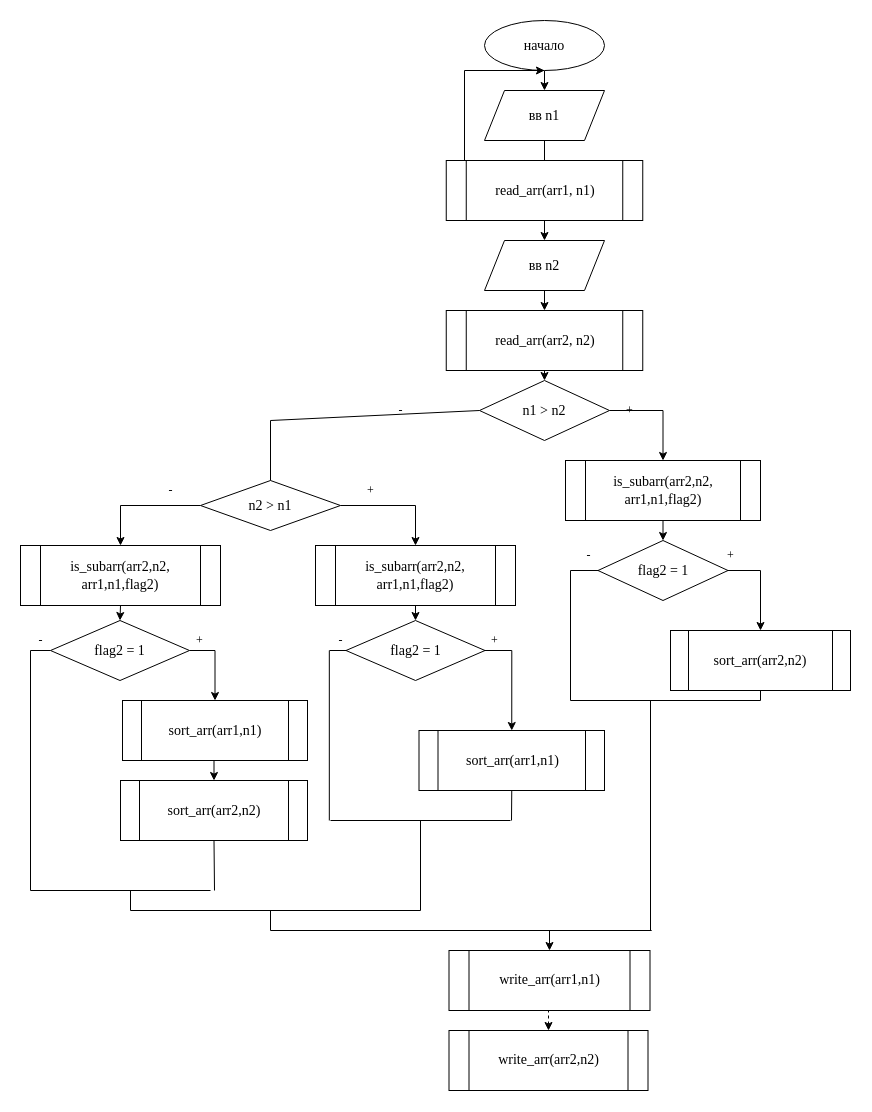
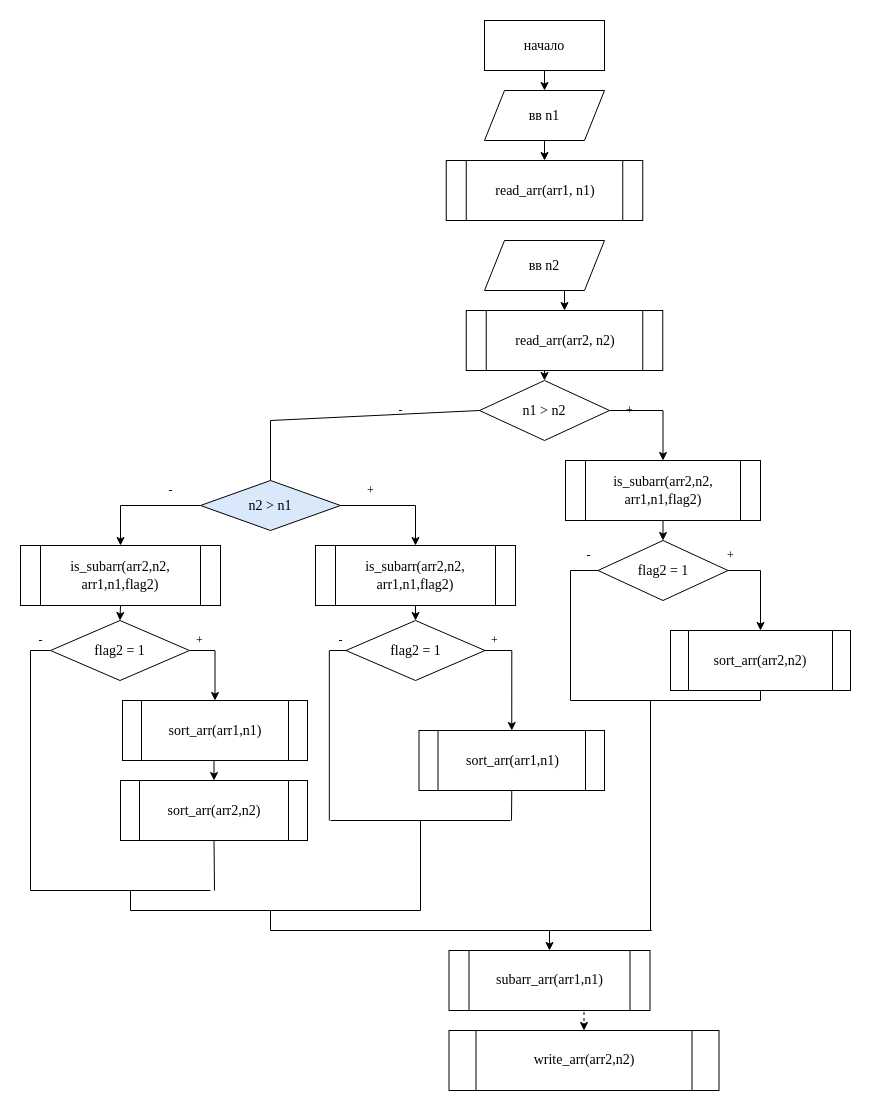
  <mxCell id="0" />
  <mxCell id="1" parent="0" />
  <mxCell id="2" style="edgeStyle=orthogonalEdgeStyle;rounded=0;orthogonalLoop=1;jettySize=auto;html=1;exitX=0.5;exitY=1;exitDx=0;exitDy=0;entryX=0.5;entryY=0;entryDx=0;entryDy=0;fontSize=14;" parent="1" source="3" edge="1"><mxGeometry relative="1" as="geometry"><mxPoint x="544" y="90" as="targetPoint" /></mxGeometry></mxCell>
- <mxCell id="3" value="&lt;font face=&quot;Lucida Console&quot; style=&quot;font-size: 14px;&quot;&gt;начало&lt;/font&gt;" style="ellipse;whiteSpace=wrap;html=1;fontSize=14;" parent="1" vertex="1"><mxGeometry x="484" width="120" height="50" as="geometry" y="20" /></mxCell>
- <mxCell id="4" style="edgeStyle=orthogonalEdgeStyle;rounded=0;orthogonalLoop=1;jettySize=auto;html=1;exitX=0.5;exitY=1;exitDx=0;exitDy=0;" parent="1" source="5" target="3" edge="1"><mxGeometry relative="1" as="geometry" /></mxCell>
+ <mxCell id="3" value="&lt;font face=&quot;Lucida Console&quot; style=&quot;font-size: 14px;&quot;&gt;начало&lt;/font&gt;" style="whiteSpace=wrap;html=1;fontSize=14;rounded=0;" parent="1" vertex="1"><mxGeometry x="484" width="120" height="50" as="geometry" y="20" /></mxCell>
+ <mxCell id="4" style="edgeStyle=orthogonalEdgeStyle;rounded=0;orthogonalLoop=1;jettySize=auto;html=1;exitX=0.5;exitY=1;exitDx=0;exitDy=0;entryX=0.5;entryY=0;entryDx=0;entryDy=0;" parent="1" source="5" target="7" edge="1"><mxGeometry relative="1" as="geometry" /></mxCell>
  <mxCell id="5" value="&lt;font face=&quot;Lucida Console&quot; style=&quot;font-size: 14px;&quot;&gt;вв n1&lt;/font&gt;" style="shape=parallelogram;perimeter=parallelogramPerimeter;whiteSpace=wrap;html=1;fixedSize=1;fontSize=14;" parent="1" vertex="1"><mxGeometry x="484" y="90" width="120" height="50" as="geometry" /></mxCell>
- <mxCell id="6" style="edgeStyle=orthogonalEdgeStyle;rounded=0;orthogonalLoop=1;jettySize=auto;html=1;exitX=0.5;exitY=1;exitDx=0;exitDy=0;entryX=0.5;entryY=0;entryDx=0;entryDy=0;" parent="1" source="7" target="9" edge="1"><mxGeometry relative="1" as="geometry" /></mxCell>
  <mxCell id="7" value="&lt;font face=&quot;Lucida Console&quot; style=&quot;font-size: 14px&quot;&gt;read_arr(arr1, n1)&lt;/font&gt;" style="shape=process;whiteSpace=wrap;html=1;backgroundOutline=1;fontSize=14;" parent="1" vertex="1"><mxGeometry x="445.75" y="160" width="196.5" height="60" as="geometry" /></mxCell>
  <mxCell id="8" style="edgeStyle=orthogonalEdgeStyle;rounded=0;orthogonalLoop=1;jettySize=auto;html=1;exitX=0.5;exitY=1;exitDx=0;exitDy=0;entryX=0.5;entryY=0;entryDx=0;entryDy=0;" parent="1" source="9" target="11" edge="1"><mxGeometry relative="1" as="geometry" /></mxCell>
  <mxCell id="9" value="&lt;font face=&quot;Lucida Console&quot; style=&quot;font-size: 14px;&quot;&gt;вв n2&lt;/font&gt;" style="shape=parallelogram;perimeter=parallelogramPerimeter;whiteSpace=wrap;html=1;fixedSize=1;fontSize=14;" parent="1" vertex="1"><mxGeometry x="484" y="240" width="120" height="50" as="geometry" /></mxCell>
  <mxCell id="10" style="edgeStyle=orthogonalEdgeStyle;rounded=0;orthogonalLoop=1;jettySize=auto;html=1;exitX=0.5;exitY=1;exitDx=0;exitDy=0;entryX=0.5;entryY=0;entryDx=0;entryDy=0;" parent="1" source="11" target="13" edge="1"><mxGeometry relative="1" as="geometry" /></mxCell>
- <mxCell id="11" value="&lt;font face=&quot;Lucida Console&quot; style=&quot;font-size: 14px&quot;&gt;read_arr(arr2, n2)&lt;/font&gt;" style="shape=process;whiteSpace=wrap;html=1;backgroundOutline=1;fontSize=14;" parent="1" vertex="1"><mxGeometry x="445.75" y="310" width="196.5" height="60" as="geometry" /></mxCell>
+ <mxCell id="11" value="&lt;font face=&quot;Lucida Console&quot; style=&quot;font-size: 14px&quot;&gt;read_arr(arr2, n2)&lt;/font&gt;" style="shape=process;whiteSpace=wrap;html=1;backgroundOutline=1;fontSize=14;" parent="1" vertex="1"><mxGeometry x="465.75" y="310" width="196.5" height="60" as="geometry" /></mxCell>
  <mxCell id="12" style="edgeStyle=orthogonalEdgeStyle;rounded=0;orthogonalLoop=1;jettySize=auto;html=1;exitX=1;exitY=0.5;exitDx=0;exitDy=0;entryX=0.5;entryY=0;entryDx=0;entryDy=0;" parent="1" source="13" target="15" edge="1"><mxGeometry relative="1" as="geometry" /></mxCell>
  <mxCell id="13" value="&lt;font face=&quot;Lucida Console&quot; style=&quot;font-size: 14px;&quot;&gt;n1 &amp;gt; n2&lt;/font&gt;" style="rhombus;whiteSpace=wrap;html=1;fontSize=14;" parent="1" vertex="1"><mxGeometry x="479" y="380" width="130" height="60" as="geometry" /></mxCell>
  <mxCell id="14" style="edgeStyle=orthogonalEdgeStyle;rounded=0;orthogonalLoop=1;jettySize=auto;html=1;exitX=0.5;exitY=1;exitDx=0;exitDy=0;entryX=0.5;entryY=0;entryDx=0;entryDy=0;" parent="1" source="15" target="17" edge="1"><mxGeometry relative="1" as="geometry" /></mxCell>
  <mxCell id="15" value="&lt;font face=&quot;Lucida Console&quot; style=&quot;font-size: 14px&quot;&gt;is_subarr(arr2,n2,&lt;br style=&quot;font-size: 14px&quot;&gt;arr1,n1,flag2)&lt;/font&gt;" style="shape=process;whiteSpace=wrap;html=1;backgroundOutline=1;fontSize=14;" parent="1" vertex="1"><mxGeometry x="565" y="460" width="195" height="60" as="geometry" /></mxCell>
  <mxCell id="16" style="edgeStyle=orthogonalEdgeStyle;rounded=0;orthogonalLoop=1;jettySize=auto;html=1;exitX=1;exitY=0.5;exitDx=0;exitDy=0;entryX=0.5;entryY=0;entryDx=0;entryDy=0;" parent="1" source="17" target="18" edge="1"><mxGeometry relative="1" as="geometry" /></mxCell>
  <mxCell id="17" value="&lt;font face=&quot;Lucida Console&quot; style=&quot;font-size: 14px;&quot;&gt;flag2 = 1&lt;/font&gt;" style="rhombus;whiteSpace=wrap;html=1;fontSize=14;" parent="1" vertex="1"><mxGeometry x="597.5" y="540" width="130" height="60" as="geometry" /></mxCell>
  <mxCell id="18" value="&lt;font face=&quot;Lucida Console&quot; style=&quot;font-size: 14px;&quot;&gt;sort_arr(arr2,n2)&lt;/font&gt;" style="shape=process;whiteSpace=wrap;html=1;backgroundOutline=1;fontSize=14;" parent="1" vertex="1"><mxGeometry x="670" y="630" width="180" height="60" as="geometry" /></mxCell>
  <mxCell id="19" value="" style="endArrow=none;html=1;entryX=0;entryY=0.5;entryDx=0;entryDy=0;" parent="1" target="17" edge="1"><mxGeometry width="50" height="50" relative="1" as="geometry"><mxPoint x="570" y="570" as="sourcePoint" /><mxPoint x="690" y="860" as="targetPoint" /></mxGeometry></mxCell>
  <mxCell id="20" value="" style="endArrow=none;html=1;" parent="1" edge="1"><mxGeometry width="50" height="50" relative="1" as="geometry"><mxPoint x="570" y="700" as="sourcePoint" /><mxPoint x="570" y="570" as="targetPoint" /></mxGeometry></mxCell>
  <mxCell id="21" value="" style="endArrow=none;html=1;entryX=0.5;entryY=1;entryDx=0;entryDy=0;" parent="1" target="18" edge="1"><mxGeometry width="50" height="50" relative="1" as="geometry"><mxPoint x="760" y="700" as="sourcePoint" /><mxPoint x="690" y="660" as="targetPoint" /></mxGeometry></mxCell>
  <mxCell id="22" value="" style="endArrow=none;html=1;" parent="1" edge="1"><mxGeometry width="50" height="50" relative="1" as="geometry"><mxPoint x="570" y="700" as="sourcePoint" /><mxPoint x="760" y="700" as="targetPoint" /></mxGeometry></mxCell>
  <mxCell id="23" value="&lt;font face=&quot;Lucida Console&quot;&gt;+&lt;/font&gt;" style="text;html=1;align=center;verticalAlign=middle;resizable=0;points=[];autosize=1;" parent="1" vertex="1"><mxGeometry x="619" y="400" width="20" height="20" as="geometry" /></mxCell>
  <mxCell id="24" value="&lt;font face=&quot;Lucida Console&quot;&gt;+&lt;/font&gt;" style="text;html=1;align=center;verticalAlign=middle;resizable=0;points=[];autosize=1;" parent="1" vertex="1"><mxGeometry x="720" y="545" width="20" height="20" as="geometry" /></mxCell>
  <mxCell id="25" value="" style="endArrow=none;html=1;entryX=0;entryY=0.5;entryDx=0;entryDy=0;" parent="1" target="13" edge="1"><mxGeometry width="50" height="50" relative="1" as="geometry"><mxPoint x="270" y="420" as="sourcePoint" /><mxPoint x="660" y="690" as="targetPoint" /></mxGeometry></mxCell>
  <mxCell id="26" style="edgeStyle=orthogonalEdgeStyle;rounded=0;orthogonalLoop=1;jettySize=auto;html=1;exitX=0;exitY=0.5;exitDx=0;exitDy=0;entryX=0.5;entryY=0;entryDx=0;entryDy=0;" parent="1" source="28" target="44" edge="1"><mxGeometry relative="1" as="geometry" /></mxCell>
  <mxCell id="27" style="edgeStyle=orthogonalEdgeStyle;rounded=0;orthogonalLoop=1;jettySize=auto;html=1;exitX=1;exitY=0.5;exitDx=0;exitDy=0;entryX=0.5;entryY=0;entryDx=0;entryDy=0;" parent="1" source="28" target="32" edge="1"><mxGeometry relative="1" as="geometry" /></mxCell>
- <mxCell id="28" value="&lt;font face=&quot;Lucida Console&quot; style=&quot;font-size: 14px;&quot;&gt;n2 &amp;gt; n1&lt;/font&gt;" style="rhombus;whiteSpace=wrap;html=1;fontSize=14;" parent="1" vertex="1"><mxGeometry x="200" y="480" width="140" height="50" as="geometry" /></mxCell>
+ <mxCell id="28" value="&lt;font face=&quot;Lucida Console&quot; style=&quot;font-size: 14px;&quot;&gt;n2 &amp;gt; n1&lt;/font&gt;" style="rhombus;whiteSpace=wrap;html=1;fontSize=14;fillColor=#dae8fc;" parent="1" vertex="1"><mxGeometry x="200" y="480" width="140" height="50" as="geometry" /></mxCell>
  <mxCell id="29" value="" style="endArrow=none;html=1;exitX=0.5;exitY=0;exitDx=0;exitDy=0;" parent="1" source="28" edge="1"><mxGeometry width="50" height="50" relative="1" as="geometry"><mxPoint x="410" y="740" as="sourcePoint" /><mxPoint x="270" y="420" as="targetPoint" /></mxGeometry></mxCell>
  <mxCell id="30" style="edgeStyle=orthogonalEdgeStyle;rounded=0;orthogonalLoop=1;jettySize=auto;html=1;exitX=0.5;exitY=1;exitDx=0;exitDy=0;" parent="1" source="17" target="17" edge="1"><mxGeometry relative="1" as="geometry" /></mxCell>
  <mxCell id="31" style="edgeStyle=orthogonalEdgeStyle;rounded=0;orthogonalLoop=1;jettySize=auto;html=1;exitX=0.5;exitY=1;exitDx=0;exitDy=0;entryX=0.5;entryY=0;entryDx=0;entryDy=0;" parent="1" source="32" target="35" edge="1"><mxGeometry relative="1" as="geometry" /></mxCell>
  <mxCell id="32" value="&lt;span style=&quot;font-family: &amp;#34;lucida console&amp;#34;&quot;&gt;is_subarr(arr2,n2,&lt;/span&gt;&lt;br style=&quot;font-family: &amp;#34;lucida console&amp;#34;&quot;&gt;&lt;span style=&quot;font-family: &amp;#34;lucida console&amp;#34;&quot;&gt;arr1,n1,flag2)&lt;/span&gt;" style="shape=process;whiteSpace=wrap;html=1;backgroundOutline=1;fontSize=14;" parent="1" vertex="1"><mxGeometry x="315" y="545" width="200" height="60" as="geometry" /></mxCell>
  <mxCell id="33" value="&lt;font face=&quot;Lucida Console&quot;&gt;+&lt;/font&gt;" style="text;html=1;align=center;verticalAlign=middle;resizable=0;points=[];autosize=1;" parent="1" vertex="1"><mxGeometry x="360" y="480" width="20" height="20" as="geometry" /></mxCell>
  <mxCell id="34" style="edgeStyle=orthogonalEdgeStyle;rounded=0;orthogonalLoop=1;jettySize=auto;html=1;exitX=1;exitY=0.5;exitDx=0;exitDy=0;entryX=0.5;entryY=0;entryDx=0;entryDy=0;" parent="1" source="35" target="36" edge="1"><mxGeometry relative="1" as="geometry" /></mxCell>
  <mxCell id="35" value="&lt;font face=&quot;Lucida Console&quot; style=&quot;font-size: 14px;&quot;&gt;flag2 = 1&lt;/font&gt;" style="rhombus;whiteSpace=wrap;html=1;fontSize=14;" parent="1" vertex="1"><mxGeometry x="345.5" y="620" width="139" height="60" as="geometry" /></mxCell>
  <mxCell id="36" value="&lt;font face=&quot;Lucida Console&quot; style=&quot;font-size: 14px;&quot;&gt;sort_arr(arr1,n1)&lt;/font&gt;" style="shape=process;whiteSpace=wrap;html=1;backgroundOutline=1;fontSize=14;" parent="1" vertex="1"><mxGeometry x="418.5" y="730" width="185.5" height="60" as="geometry" /></mxCell>
  <mxCell id="37" value="" style="endArrow=none;html=1;entryX=0;entryY=0.5;entryDx=0;entryDy=0;" parent="1" target="35" edge="1"><mxGeometry width="50" height="50" relative="1" as="geometry"><mxPoint x="329" y="650" as="sourcePoint" /><mxPoint x="514.5" y="940" as="targetPoint" /></mxGeometry></mxCell>
  <mxCell id="38" value="" style="endArrow=none;html=1;" parent="1" edge="1"><mxGeometry width="50" height="50" relative="1" as="geometry"><mxPoint x="328.82" y="820" as="sourcePoint" /><mxPoint x="328.82" y="650" as="targetPoint" /></mxGeometry></mxCell>
  <mxCell id="39" value="" style="endArrow=none;html=1;entryX=0.5;entryY=1;entryDx=0;entryDy=0;" parent="1" target="36" edge="1"><mxGeometry width="50" height="50" relative="1" as="geometry"><mxPoint x="511" y="820" as="sourcePoint" /><mxPoint x="514.5" y="740" as="targetPoint" /></mxGeometry></mxCell>
  <mxCell id="40" value="" style="endArrow=none;html=1;" parent="1" edge="1"><mxGeometry width="50" height="50" relative="1" as="geometry"><mxPoint x="330" y="820" as="sourcePoint" /><mxPoint x="510" y="820" as="targetPoint" /></mxGeometry></mxCell>
  <mxCell id="41" value="&lt;font face=&quot;Lucida Console&quot;&gt;+&lt;/font&gt;" style="text;html=1;align=center;verticalAlign=middle;resizable=0;points=[];autosize=1;" parent="1" vertex="1"><mxGeometry x="484" y="630" width="20" height="20" as="geometry" /></mxCell>
  <mxCell id="42" style="edgeStyle=orthogonalEdgeStyle;rounded=0;orthogonalLoop=1;jettySize=auto;html=1;exitX=0.5;exitY=1;exitDx=0;exitDy=0;" parent="1" source="35" target="35" edge="1"><mxGeometry relative="1" as="geometry" /></mxCell>
  <mxCell id="43" style="edgeStyle=orthogonalEdgeStyle;rounded=0;orthogonalLoop=1;jettySize=auto;html=1;exitX=0.5;exitY=1;exitDx=0;exitDy=0;entryX=0.5;entryY=0;entryDx=0;entryDy=0;fontFamily=Lucida Console;" parent="1" source="44" target="46" edge="1"><mxGeometry relative="1" as="geometry" /></mxCell>
  <mxCell id="44" value="&lt;span style=&quot;font-family: &amp;#34;lucida console&amp;#34;&quot;&gt;is_subarr(arr2,n2,&lt;/span&gt;&lt;br style=&quot;font-family: &amp;#34;lucida console&amp;#34;&quot;&gt;&lt;span style=&quot;font-family: &amp;#34;lucida console&amp;#34;&quot;&gt;arr1,n1,flag2)&lt;/span&gt;" style="shape=process;whiteSpace=wrap;html=1;backgroundOutline=1;fontSize=14;" parent="1" vertex="1"><mxGeometry x="20" y="545" width="200" height="60" as="geometry" /></mxCell>
  <mxCell id="45" style="edgeStyle=orthogonalEdgeStyle;rounded=0;orthogonalLoop=1;jettySize=auto;html=1;exitX=1;exitY=0.5;exitDx=0;exitDy=0;entryX=0.5;entryY=0;entryDx=0;entryDy=0;" parent="1" source="46" target="48" edge="1"><mxGeometry relative="1" as="geometry" /></mxCell>
  <mxCell id="46" value="&lt;font face=&quot;Lucida Console&quot; style=&quot;font-size: 14px;&quot;&gt;flag2 = 1&lt;/font&gt;" style="rhombus;whiteSpace=wrap;html=1;fontSize=14;" parent="1" vertex="1"><mxGeometry x="50" y="620" width="139" height="60" as="geometry" /></mxCell>
  <mxCell id="47" style="edgeStyle=orthogonalEdgeStyle;rounded=0;orthogonalLoop=1;jettySize=auto;html=1;exitX=0.5;exitY=1;exitDx=0;exitDy=0;entryX=0.5;entryY=0;entryDx=0;entryDy=0;fontFamily=Lucida Console;" parent="1" source="48" target="54" edge="1"><mxGeometry relative="1" as="geometry" /></mxCell>
  <mxCell id="48" value="&lt;font face=&quot;Lucida Console&quot; style=&quot;font-size: 14px;&quot;&gt;sort_arr(arr1,n1)&lt;/font&gt;" style="shape=process;whiteSpace=wrap;html=1;backgroundOutline=1;fontSize=14;" parent="1" vertex="1"><mxGeometry x="122" y="700" width="185" height="60" as="geometry" /></mxCell>
  <mxCell id="49" value="" style="endArrow=none;html=1;entryX=0;entryY=0.5;entryDx=0;entryDy=0;" parent="1" target="46" edge="1"><mxGeometry width="50" height="50" relative="1" as="geometry"><mxPoint x="30" y="650" as="sourcePoint" /><mxPoint x="265" y="940" as="targetPoint" /></mxGeometry></mxCell>
  <mxCell id="50" value="" style="endArrow=none;html=1;" parent="1" edge="1"><mxGeometry width="50" height="50" relative="1" as="geometry"><mxPoint x="30" y="890" as="sourcePoint" /><mxPoint x="30" y="650" as="targetPoint" /></mxGeometry></mxCell>
  <mxCell id="51" value="" style="endArrow=none;html=1;" parent="1" edge="1"><mxGeometry width="50" height="50" relative="1" as="geometry"><mxPoint x="30" y="890" as="sourcePoint" /><mxPoint x="210" y="890" as="targetPoint" /></mxGeometry></mxCell>
  <mxCell id="52" value="&lt;font&gt;+&lt;/font&gt;" style="text;html=1;align=center;verticalAlign=middle;resizable=0;points=[];autosize=1;fontFamily=Lucida Console;" parent="1" vertex="1"><mxGeometry x="189" y="630" width="20" height="20" as="geometry" /></mxCell>
  <mxCell id="53" style="edgeStyle=orthogonalEdgeStyle;rounded=0;orthogonalLoop=1;jettySize=auto;html=1;exitX=0.5;exitY=1;exitDx=0;exitDy=0;" parent="1" source="46" target="46" edge="1"><mxGeometry relative="1" as="geometry" /></mxCell>
  <mxCell id="54" value="&lt;font face=&quot;Lucida Console&quot; style=&quot;font-size: 14px;&quot;&gt;sort_arr(arr2,n2)&lt;/font&gt;" style="shape=process;whiteSpace=wrap;html=1;backgroundOutline=1;fontSize=14;" parent="1" vertex="1"><mxGeometry x="120" y="780" width="187" height="60" as="geometry" /></mxCell>
  <mxCell id="55" value="" style="endArrow=none;html=1;fontFamily=Lucida Console;entryX=0.5;entryY=1;entryDx=0;entryDy=0;" parent="1" target="54" edge="1"><mxGeometry width="50" height="50" relative="1" as="geometry"><mxPoint x="214" y="890" as="sourcePoint" /><mxPoint x="310" y="740" as="targetPoint" /></mxGeometry></mxCell>
  <mxCell id="56" value="-" style="text;html=1;align=center;verticalAlign=middle;resizable=0;points=[];autosize=1;fontFamily=Lucida Console;" parent="1" vertex="1"><mxGeometry x="390" y="400" width="20" height="20" as="geometry" /></mxCell>
  <mxCell id="57" value="-" style="text;html=1;align=center;verticalAlign=middle;resizable=0;points=[];autosize=1;fontFamily=Lucida Console;" parent="1" vertex="1"><mxGeometry x="577.5" y="545" width="20" height="20" as="geometry" /></mxCell>
  <mxCell id="58" value="-" style="text;html=1;align=center;verticalAlign=middle;resizable=0;points=[];autosize=1;fontFamily=Lucida Console;" parent="1" vertex="1"><mxGeometry x="330" y="630" width="20" height="20" as="geometry" /></mxCell>
  <mxCell id="59" value="-" style="text;html=1;align=center;verticalAlign=middle;resizable=0;points=[];autosize=1;fontFamily=Lucida Console;" parent="1" vertex="1"><mxGeometry x="30" y="630" width="20" height="20" as="geometry" /></mxCell>
  <mxCell id="60" value="-" style="text;html=1;align=center;verticalAlign=middle;resizable=0;points=[];autosize=1;fontFamily=Lucida Console;" parent="1" vertex="1"><mxGeometry x="160" y="480" width="20" height="20" as="geometry" /></mxCell>
  <mxCell id="61" value="" style="endArrow=none;html=1;fontFamily=Lucida Console;" parent="1" edge="1"><mxGeometry width="50" height="50" relative="1" as="geometry"><mxPoint x="130" y="910" as="sourcePoint" /><mxPoint x="130" y="890" as="targetPoint" /></mxGeometry></mxCell>
  <mxCell id="62" value="" style="endArrow=none;html=1;fontFamily=Lucida Console;" parent="1" edge="1"><mxGeometry width="50" height="50" relative="1" as="geometry"><mxPoint x="130" y="910" as="sourcePoint" /><mxPoint x="420" y="910" as="targetPoint" /></mxGeometry></mxCell>
  <mxCell id="63" value="" style="endArrow=none;html=1;fontFamily=Lucida Console;" parent="1" edge="1"><mxGeometry width="50" height="50" relative="1" as="geometry"><mxPoint x="420" y="910" as="sourcePoint" /><mxPoint x="420" y="820" as="targetPoint" /></mxGeometry></mxCell>
  <mxCell id="64" value="" style="endArrow=none;html=1;fontFamily=Lucida Console;" parent="1" edge="1"><mxGeometry width="50" height="50" relative="1" as="geometry"><mxPoint x="270" y="910" as="sourcePoint" /><mxPoint x="270" y="930" as="targetPoint" /></mxGeometry></mxCell>
  <mxCell id="65" value="" style="endArrow=none;html=1;fontFamily=Lucida Console;" parent="1" edge="1"><mxGeometry width="50" height="50" relative="1" as="geometry"><mxPoint x="270" y="930" as="sourcePoint" /><mxPoint x="651.176" y="930" as="targetPoint" /></mxGeometry></mxCell>
  <mxCell id="66" value="" style="endArrow=none;html=1;fontFamily=Lucida Console;" parent="1" edge="1"><mxGeometry width="50" height="50" relative="1" as="geometry"><mxPoint x="650" y="930" as="sourcePoint" /><mxPoint x="650" y="700" as="targetPoint" /></mxGeometry></mxCell>
  <mxCell id="67" style="edgeStyle=orthogonalEdgeStyle;rounded=0;orthogonalLoop=1;jettySize=auto;html=1;exitX=0.5;exitY=1;exitDx=0;exitDy=0;entryX=0.5;entryY=0;entryDx=0;entryDy=0;fontFamily=Lucida Console;dashed=1;" parent="1" source="68" target="69" edge="1"><mxGeometry relative="1" as="geometry" /></mxCell>
- <mxCell id="68" value="write_arr(arr1,n1)" style="shape=process;whiteSpace=wrap;html=1;backgroundOutline=1;fontFamily=Lucida Console;fontSize=14;" parent="1" vertex="1"><mxGeometry x="448.5" y="950" width="201" height="60" as="geometry" /></mxCell>
- <mxCell id="69" value="write_arr(arr2,n2)" style="shape=process;whiteSpace=wrap;html=1;backgroundOutline=1;fontFamily=Lucida Console;fontSize=14;" parent="1" vertex="1"><mxGeometry x="448.5" y="1030" width="199" height="60" as="geometry" /></mxCell>
+ <mxCell id="68" value="subarr_arr(arr1,n1)" style="shape=process;whiteSpace=wrap;html=1;backgroundOutline=1;fontFamily=Lucida Console;fontSize=14;" parent="1" vertex="1"><mxGeometry x="448.5" y="950" width="201" height="60" as="geometry" /></mxCell>
+ <mxCell id="69" value="write_arr(arr2,n2)" style="shape=process;whiteSpace=wrap;html=1;backgroundOutline=1;fontFamily=Lucida Console;fontSize=14;" parent="1" vertex="1"><mxGeometry x="448.5" y="1030" width="270" height="60" as="geometry" /></mxCell>
  <mxCell id="70" value="" style="endArrow=classic;html=1;fontSize=14;entryX=0.5;entryY=0;entryDx=0;entryDy=0;" parent="1" target="68" edge="1"><mxGeometry width="50" height="50" relative="1" as="geometry"><mxPoint x="549" y="930" as="sourcePoint" /><mxPoint x="460" y="900" as="targetPoint" /></mxGeometry></mxCell>
